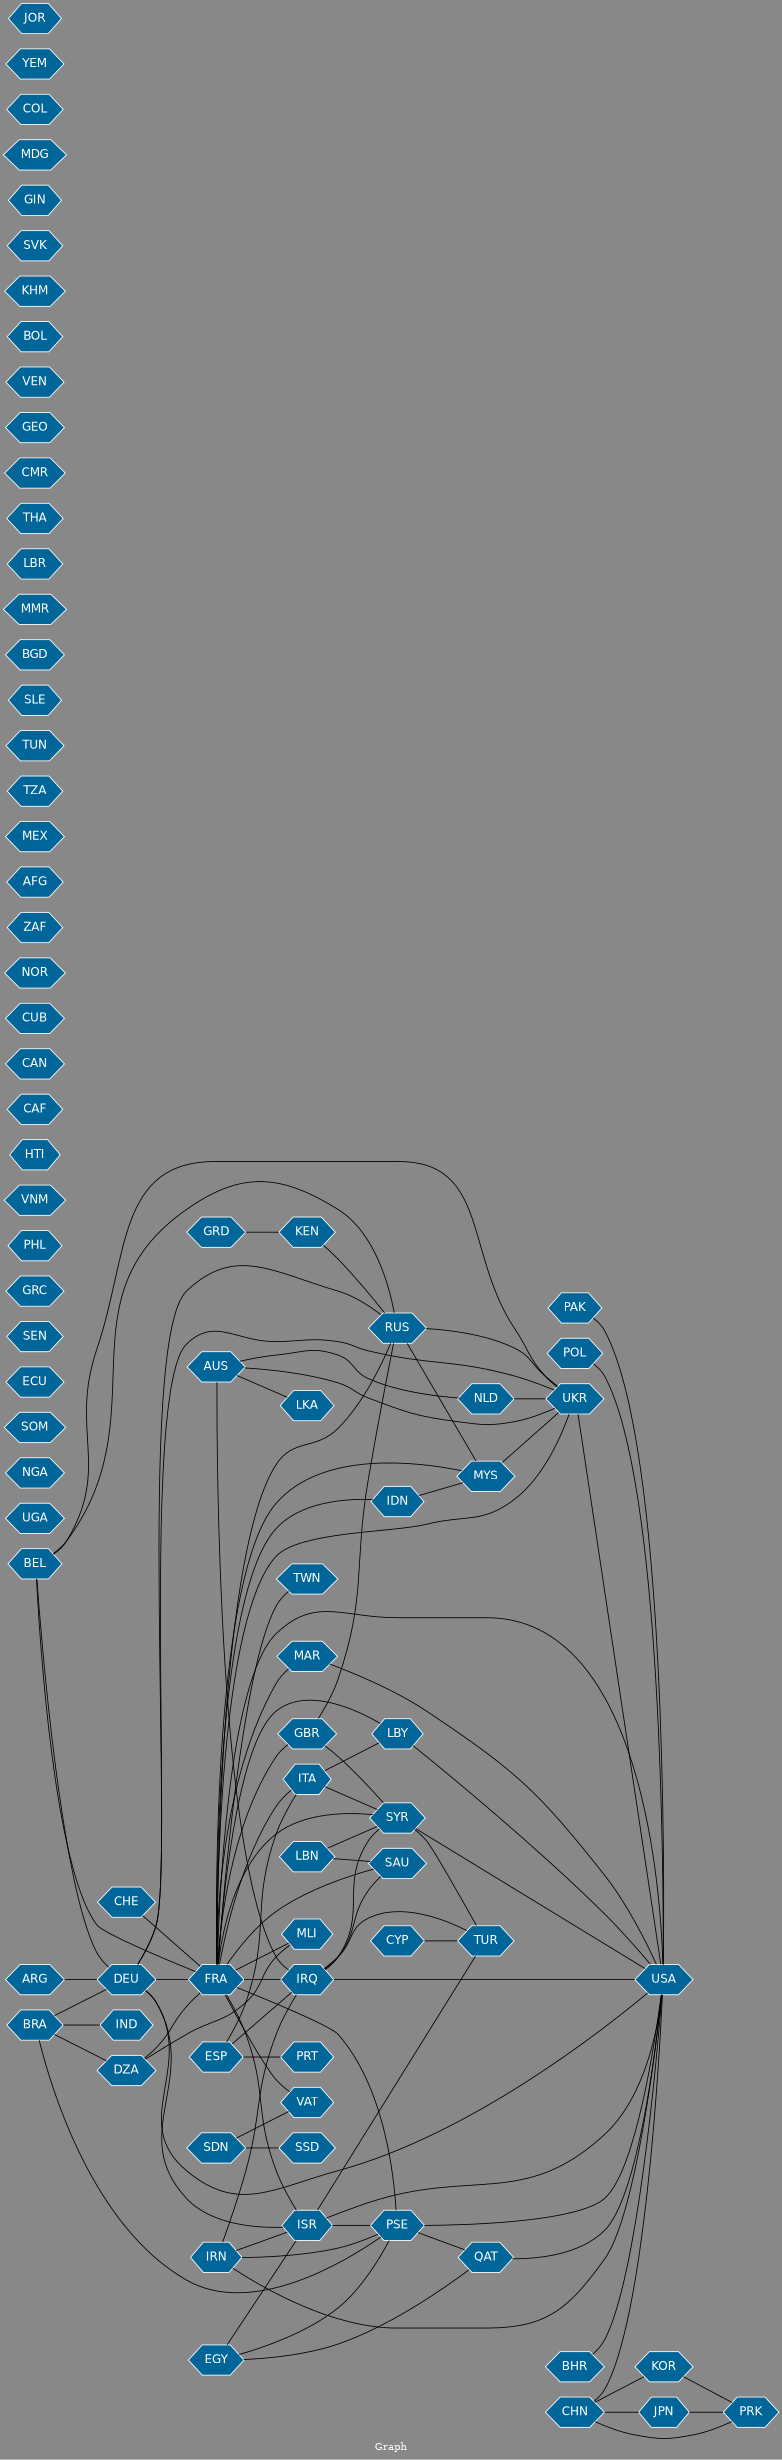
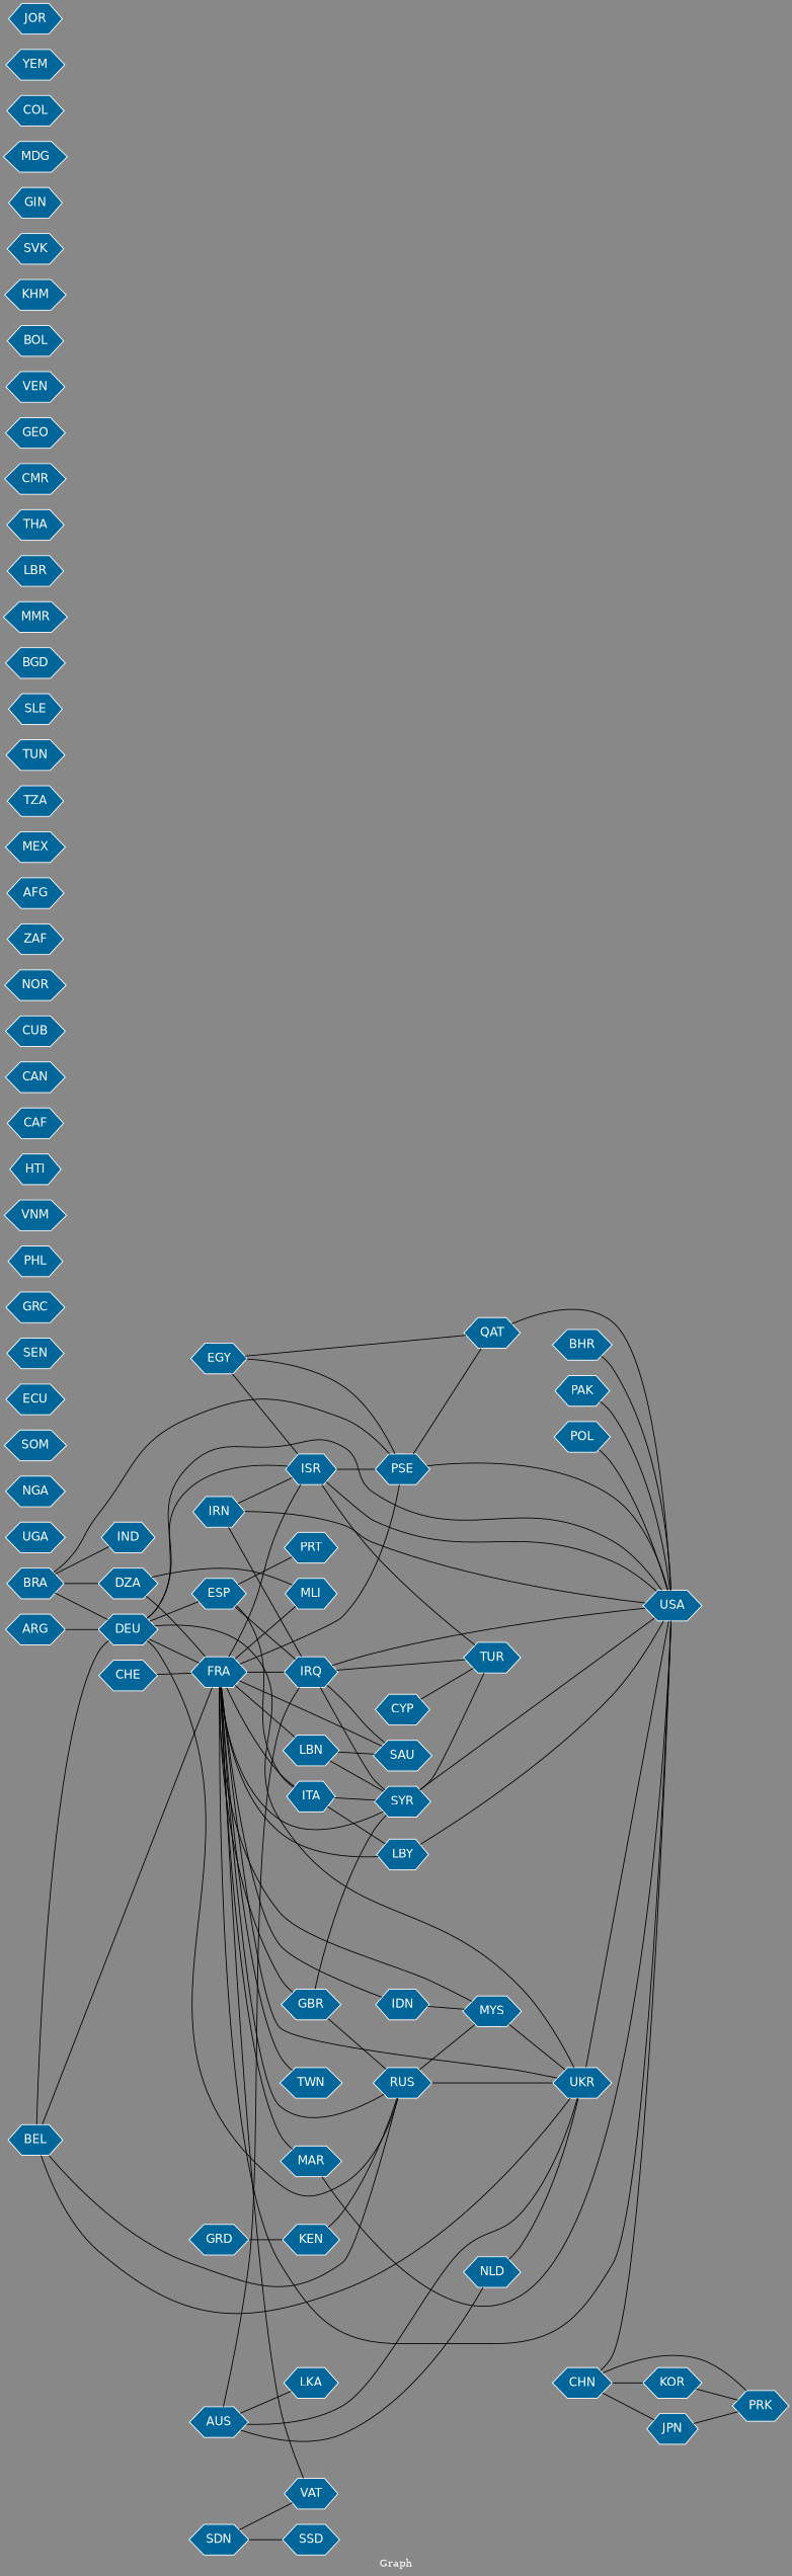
  graph {
    bgcolor="#888888"
    fontcolor=white
    fontsize=12
    label="Graph"
    rankdir=LR
    node [color=white fillcolor="#006699" fontcolor=white fontname=Helvetica shape=hexagon style=filled]
    edge [arrowhead=open color=black fontcolor=white fontname=Courier fontsize=12 weight=1]
    n1 [label=UKR]
    n2 [label=USA]
    n3 [label=FRA]
    n4 [label=PSE]
    n5 [label=RUS]
    n6 [label=ISR]
    n7 [label=SYR]
    n8 [label=GBR]
    n9 [label=VAT]
    n10 [label=IRQ]
    n11 [label=ITA]
    n12 [label=LBY]
    n13 [label=MYS]
    n14 [label=TWN]
    n15 [label=MAR]
    n16 [label=MLI]
    n17 [label=IDN]
    n18 [label=SAU]
    n19 [label=LBN]
    n20 [label=QAT]
    n21 [label=TUR]
    n22 [label=UGA]
    n23 [label=NGA]
    n24 [label=SOM]
    n25 [label=JPN]
    n26 [label=PRK]
    n27 [label=BRA]
    n28 [label=DZA]
    n29 [label=IND]
    n30 [label=DEU]
    n31 [label=ESP]
    n32 [label=EGY]
    n33 [label=AUS]
    n34 [label=NLD]
    n35 [label=LKA]
    n36 [label=ECU]
    n37 [label=SEN]
    n38 [label=GRC]
    n39 [label=PHL]
    n40 [label=PRT]
    n41 [label=IRN]
    n42 [label=BHR]
    n43 [label=CHN]
    n44 [label=KOR]
    n45 [label=CHE]
    n46 [label=VNM]
    n47 [label=CYP]
    n48 [label=KEN]
    n49 [label=PAK]
    n50 [label=HTI]
    n51 [label=SDN]
    n52 [label=SSD]
    n53 [label=CAF]
    n54 [label=CAN]
    n55 [label=CUB]
    n56 [label=NOR]
    n57 [label=ZAF]
    n58 [label=AFG]
    n59 [label=MEX]
    n60 [label=TZA]
    n61 [label=POL]
    n62 [label=ARG]
    n63 [label=TUN]
    n64 [label=SLE]
    n65 [label=BEL]
    n66 [label=BGD]
    n67 [label=MMR]
    n68 [label=LBR]
    n69 [label=THA]
    n70 [label=CMR]
    n71 [label=GEO]
    n72 [label=VEN]
    n73 [label=BOL]
    n74 [label=GRD]
    n75 [label=KHM]
    n76 [label=SVK]
    n77 [label=GIN]
    n78 [label=MDG]
    n79 [label=COL]
    n80 [label=YEM]
    n81 [label=JOR]
    n1 -- n2 [weight=9]
    n3 -- n1 [weight=4]
    n3 -- n2 [weight=3]
    n3 -- n4 [weight=26]
    n3 -- n5 [weight=6]
    n3 -- n6 [weight=9]
    n3 -- n7
    n3 -- n8 [weight=2]
    n3 -- n9
    n3 -- n10 [weight=6]
    n3 -- n11
    n3 -- n12 [weight=2]
    n3 -- n13 [weight=2]
    n3 -- n14 [weight=2]
    n3 -- n15 [weight=2]
    n3 -- n16 [weight=4]
    n3 -- n17
    n3 -- n18
+   n3 -- n19
    n4 -- n2 [weight=6]
    n4 -- n20
    n5 -- n1 [weight=21]
    n5 -- n13 [weight=24]
    n6 -- n2 [weight=3]
    n6 -- n4 [weight=105]
    n6 -- n21 [weight=3]
    n7 -- n2 [weight=2]
    n7 -- n21
    n8 -- n5 [weight=8]
    n8 -- n7 [weight=2]
    n10 -- n2 [weight=6]
    n10 -- n7
    n10 -- n18
    n10 -- n21
    n11 -- n7 [weight=2]
    n11 -- n12
    n12 -- n2
    n13 -- n1 [weight=3]
    n15 -- n2
    n17 -- n13 [weight=3]
    n19 -- n7
    n19 -- n18
    n20 -- n2
    n25 -- n26 [weight=4]
    n27 -- n4
    n27 -- n28
    n27 -- n29
    n27 -- n30 [weight=3]
    n28 -- n3 [weight=4]
    n28 -- n16 [weight=3]
    n30 -- n1
    n30 -- n2 [weight=3]
    n30 -- n3 [weight=4]
    n30 -- n5
    n30 -- n6
+   n30 -- n31
    n31 -- n10
    n31 -- n11
    n31 -- n40
    n32 -- n4 [weight=8]
    n32 -- n6
    n32 -- n20
    n33 -- n1 [weight=2]
    n33 -- n10
    n33 -- n34
    n33 -- n35
    n34 -- n1 [weight=3]
    n41 -- n2 [weight=3]
-   n41 -- n4 [weight=2]
    n41 -- n6
    n41 -- n10 [weight=4]
    n42 -- n2
    n43 -- n2
    n43 -- n25 [weight=2]
    n43 -- n26 [weight=2]
    n43 -- n44 [weight=2]
    n44 -- n26 [weight=2]
    n45 -- n3 [weight=2]
    n47 -- n21
    n48 -- n5 [weight=3]
    n49 -- n2 [weight=3]
    n51 -- n9
    n51 -- n52 [weight=5]
    n61 -- n2
    n62 -- n30
    n65 -- n1
    n65 -- n3
    n65 -- n5
    n65 -- n30
    n74 -- n48
  }
